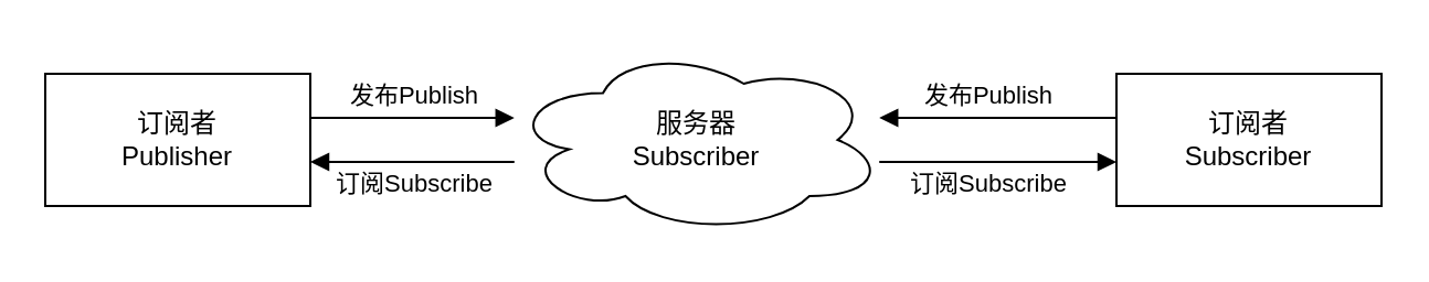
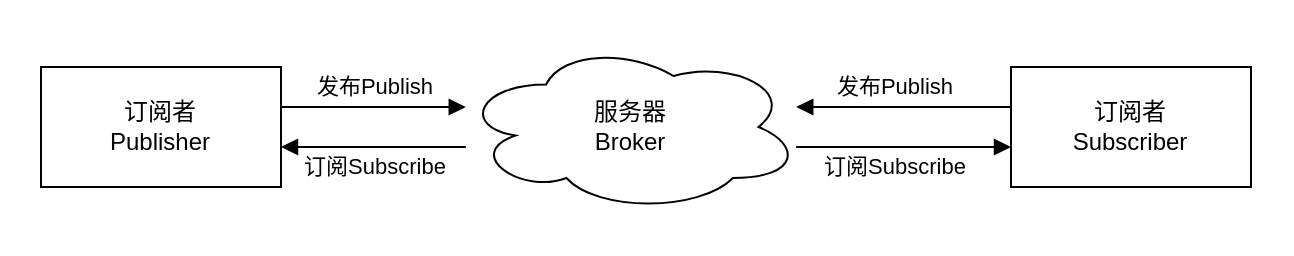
  <mxCell id="0" />
  <mxCell id="1" parent="0" />
  <mxCell id="2" style="edgeStyle=orthogonalEdgeStyle;rounded=0;orthogonalLoop=1;jettySize=auto;html=1;endArrow=block;endFill=1;" edge="1" parent="1" source="3" target="6"><mxGeometry relative="1" as="geometry"><Array as="points"><mxPoint x="190" y="53" /><mxPoint x="190" y="53" /></Array></mxGeometry></mxCell>
  <mxCell id="3" value="订阅者&lt;br&gt;Publisher" style="rounded=0;whiteSpace=wrap;html=1;" vertex="1" parent="1"><mxGeometry x="20" y="33" width="120" height="60" as="geometry" /></mxCell>
  <mxCell id="4" style="edgeStyle=orthogonalEdgeStyle;shape=connector;rounded=0;orthogonalLoop=1;jettySize=auto;html=1;strokeColor=default;align=center;verticalAlign=middle;fontFamily=Helvetica;fontSize=11;fontColor=default;labelBackgroundColor=default;endArrow=block;endFill=1;" edge="1" parent="1" source="6" target="3"><mxGeometry relative="1" as="geometry"><Array as="points"><mxPoint x="190" y="73" /><mxPoint x="190" y="73" /></Array></mxGeometry></mxCell>
  <mxCell id="5" style="edgeStyle=orthogonalEdgeStyle;shape=connector;rounded=0;orthogonalLoop=1;jettySize=auto;html=1;strokeColor=default;align=center;verticalAlign=middle;fontFamily=Helvetica;fontSize=11;fontColor=default;labelBackgroundColor=default;endArrow=block;endFill=1;" edge="1" parent="1" source="6" target="8"><mxGeometry relative="1" as="geometry"><Array as="points"><mxPoint x="450" y="73" /><mxPoint x="450" y="73" /></Array></mxGeometry></mxCell>
- <mxCell id="6" value="服务器&lt;br&gt;Subscriber" style="ellipse;shape=cloud;whiteSpace=wrap;html=1;align=center;" vertex="1" parent="1"><mxGeometry x="230" y="20.5" width="170" height="85" as="geometry" /></mxCell>
+ <mxCell id="6" value="服务器&lt;br&gt;Broker" style="ellipse;shape=cloud;whiteSpace=wrap;html=1;align=center;" vertex="1" parent="1"><mxGeometry x="230" y="20.5" width="170" height="85" as="geometry" /></mxCell>
  <mxCell id="7" style="edgeStyle=orthogonalEdgeStyle;shape=connector;rounded=0;orthogonalLoop=1;jettySize=auto;html=1;strokeColor=default;align=center;verticalAlign=middle;fontFamily=Helvetica;fontSize=11;fontColor=default;labelBackgroundColor=default;endArrow=block;endFill=1;" edge="1" parent="1" source="8" target="6"><mxGeometry relative="1" as="geometry"><Array as="points"><mxPoint x="440" y="53" /><mxPoint x="440" y="53" /></Array></mxGeometry></mxCell>
  <mxCell id="8" value="&lt;div&gt;订阅者&lt;/div&gt;&lt;div&gt;Subscriber&lt;br&gt;&lt;/div&gt;" style="rounded=0;whiteSpace=wrap;html=1;" vertex="1" parent="1"><mxGeometry x="505" y="33" width="120" height="60" as="geometry" /></mxCell>
  <mxCell id="9" value="发布Publish" style="text;html=1;align=center;verticalAlign=middle;whiteSpace=wrap;rounded=0;fontFamily=Helvetica;fontSize=11;fontColor=default;labelBackgroundColor=default;" vertex="1" parent="1"><mxGeometry x="150" y="28" width="75" height="30" as="geometry" /></mxCell>
  <mxCell id="10" value="订阅Subscribe" style="text;html=1;align=center;verticalAlign=middle;whiteSpace=wrap;rounded=0;fontFamily=Helvetica;fontSize=11;fontColor=default;labelBackgroundColor=default;" vertex="1" parent="1"><mxGeometry x="150" y="68" width="75" height="30" as="geometry" /></mxCell>
  <mxCell id="11" value="发布Publish" style="text;html=1;align=center;verticalAlign=middle;whiteSpace=wrap;rounded=0;fontFamily=Helvetica;fontSize=11;fontColor=default;labelBackgroundColor=default;" vertex="1" parent="1"><mxGeometry x="410" y="28" width="75" height="30" as="geometry" /></mxCell>
  <mxCell id="12" value="订阅Subscribe" style="text;html=1;align=center;verticalAlign=middle;whiteSpace=wrap;rounded=0;fontFamily=Helvetica;fontSize=11;fontColor=default;labelBackgroundColor=default;" vertex="1" parent="1"><mxGeometry x="410" y="68" width="75" height="30" as="geometry" /></mxCell>
